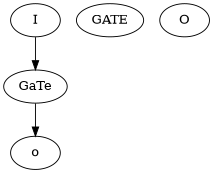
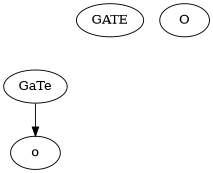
  digraph {
-   I [LABEL=iNPuT]
    GaTe
    GATE [LABEL=NoT]
    O [LABEL=OuTpUt]
    o
-   I -> GaTe
    GaTe -> o
  }
